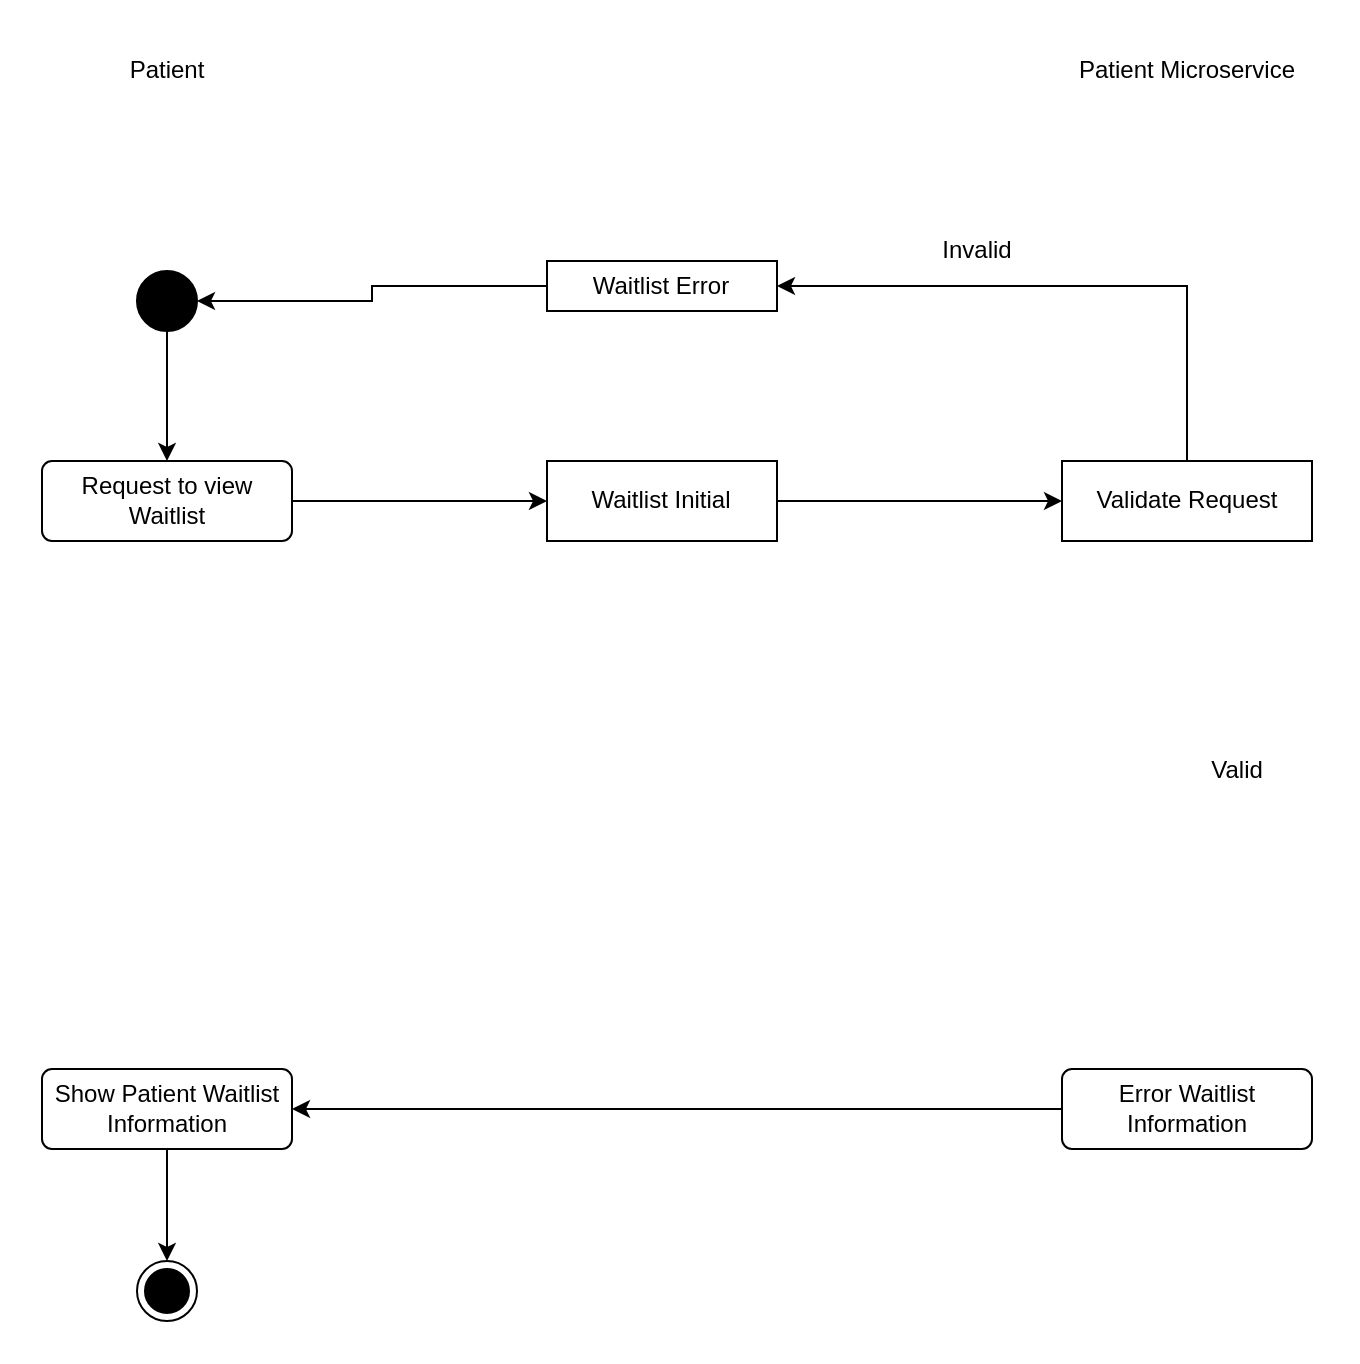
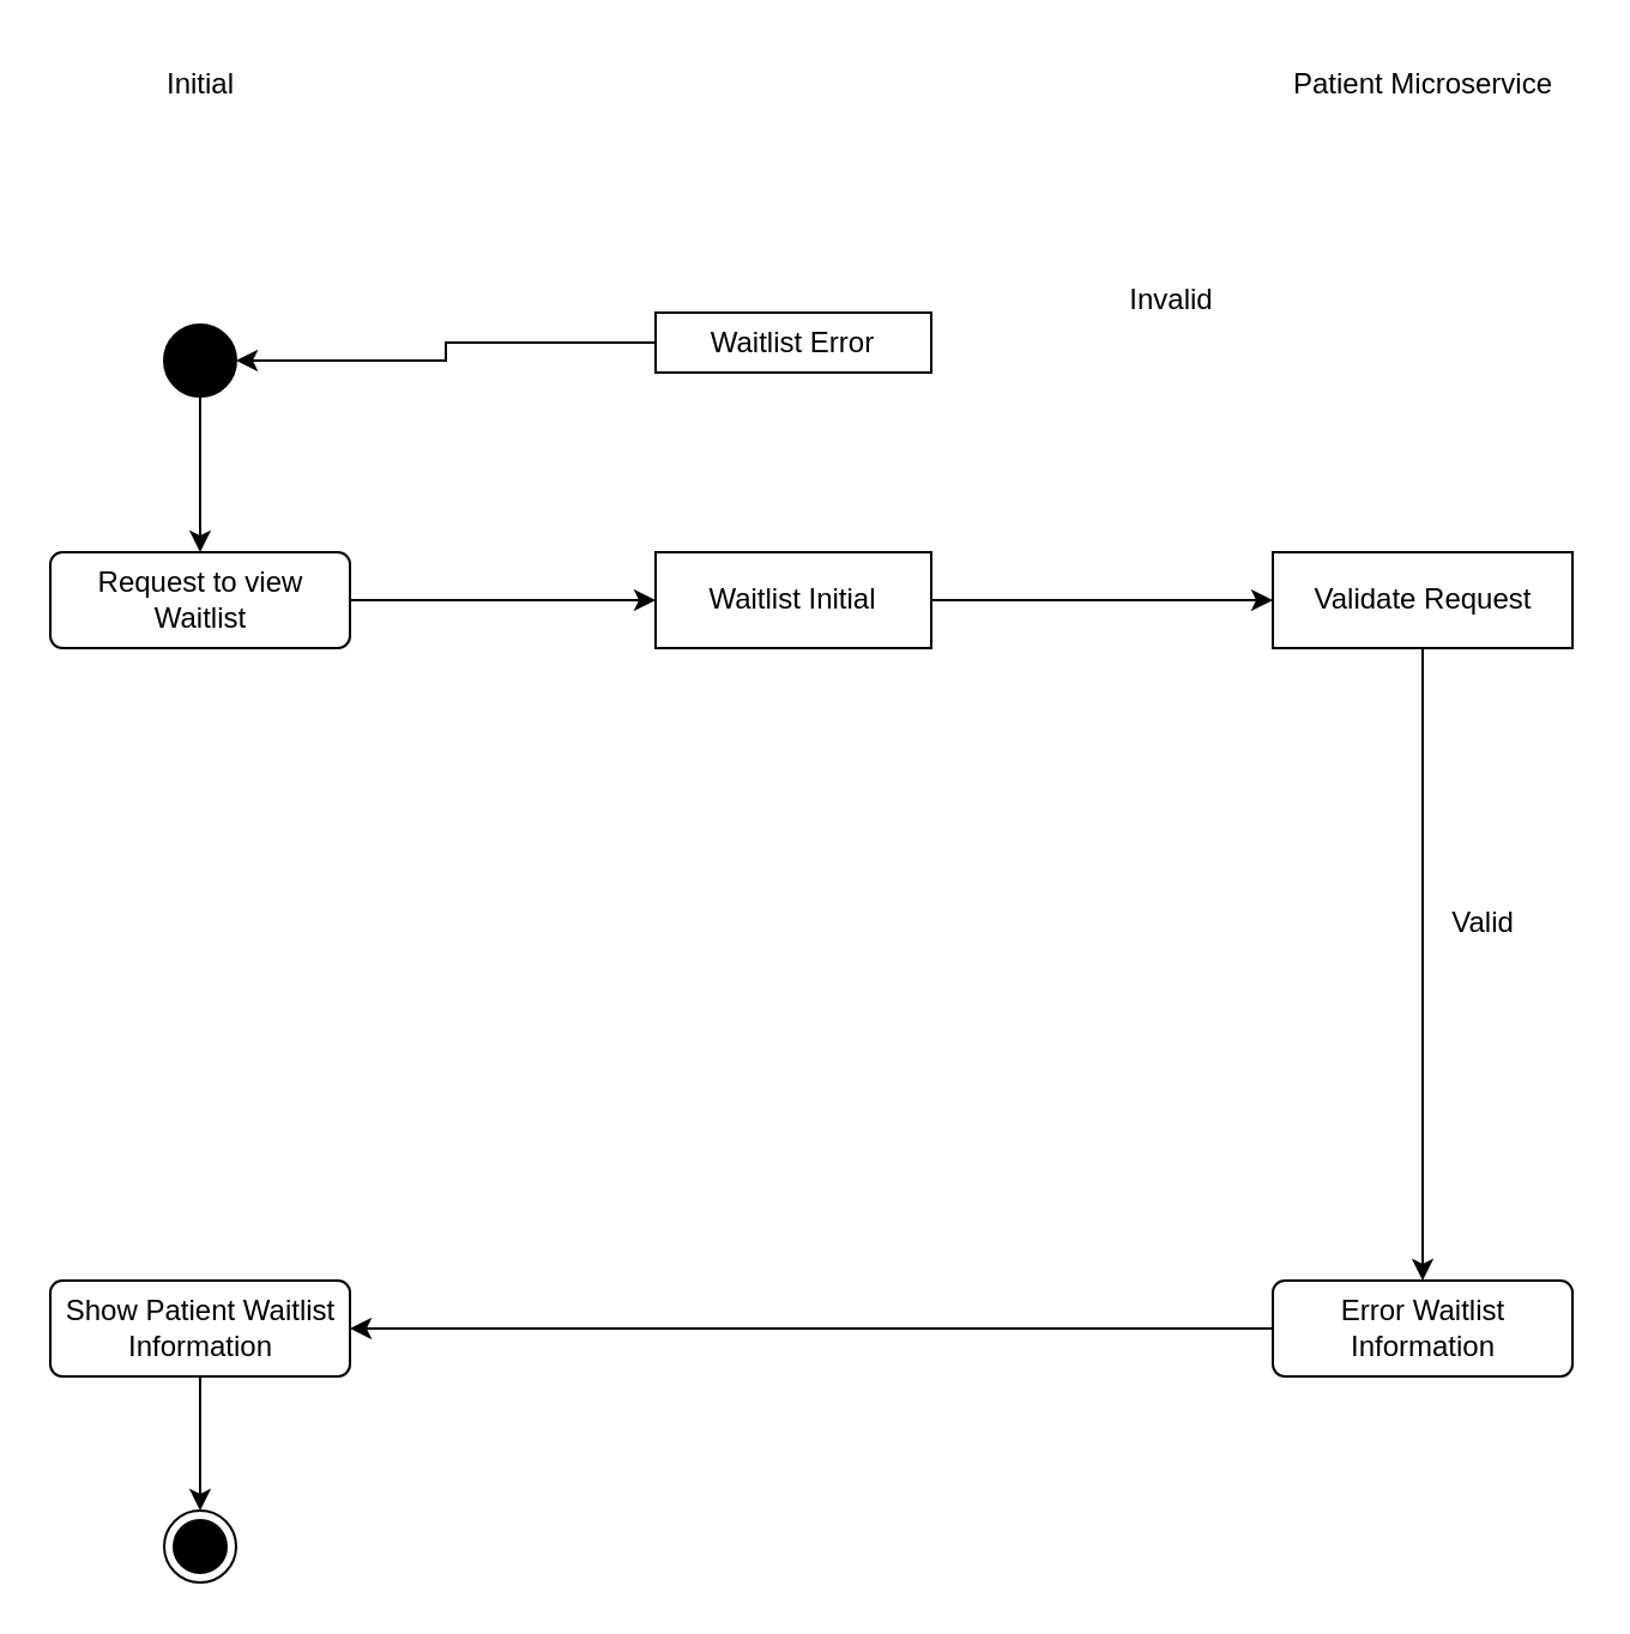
  <mxCell id="0" />
  <mxCell id="1" parent="0" />
- <mxCell id="2" value="Patient&lt;br&gt;" style="text;html=1;align=center;verticalAlign=middle;resizable=0;points=[];autosize=1;strokeColor=none;fillColor=none;" vertex="1" parent="1"><mxGeometry x="53" y="20" width="60" height="30" as="geometry" /></mxCell>
+ <mxCell id="2" value="Initial&lt;br&gt;" style="text;html=1;align=center;verticalAlign=middle;resizable=0;points=[];autosize=1;strokeColor=none;fillColor=none;" vertex="1" parent="1"><mxGeometry x="53" y="20" width="60" height="30" as="geometry" /></mxCell>
  <mxCell id="3" value="Patient Microservice" style="text;html=1;align=center;verticalAlign=middle;resizable=0;points=[];autosize=1;strokeColor=none;fillColor=none;" vertex="1" parent="1"><mxGeometry x="528" y="20" width="130" height="30" as="geometry" /></mxCell>
  <mxCell id="4" style="edgeStyle=orthogonalEdgeStyle;rounded=0;orthogonalLoop=1;jettySize=auto;html=1;entryX=0.5;entryY=0;entryDx=0;entryDy=0;" edge="1" parent="1" source="5" target="7"><mxGeometry relative="1" as="geometry" /></mxCell>
  <mxCell id="5" value="" style="ellipse;fillColor=strokeColor;html=1;" vertex="1" parent="1"><mxGeometry x="68" y="135" width="30" height="30" as="geometry" /></mxCell>
  <mxCell id="6" style="edgeStyle=orthogonalEdgeStyle;rounded=0;orthogonalLoop=1;jettySize=auto;html=1;entryX=0;entryY=0.5;entryDx=0;entryDy=0;" edge="1" parent="1" source="17" target="10"><mxGeometry relative="1" as="geometry" /></mxCell>
  <mxCell id="7" value="Request to view Waitlist" style="html=1;align=center;verticalAlign=middle;rounded=1;absoluteArcSize=1;arcSize=10;dashed=0;whiteSpace=wrap;" vertex="1" parent="1"><mxGeometry x="20.5" y="230" width="125" height="40" as="geometry" /></mxCell>
- <mxCell id="9" style="edgeStyle=orthogonalEdgeStyle;rounded=0;orthogonalLoop=1;jettySize=auto;html=1;exitX=0.5;exitY=0;exitDx=0;exitDy=0;entryX=1;entryY=0.5;entryDx=0;entryDy=0;" edge="1" parent="1" source="10" target="19"><mxGeometry relative="1" as="geometry" /></mxCell>
+ <mxCell id="8" style="edgeStyle=orthogonalEdgeStyle;rounded=0;orthogonalLoop=1;jettySize=auto;html=1;entryX=0.5;entryY=0;entryDx=0;entryDy=0;" edge="1" parent="1" source="10" target="12"><mxGeometry relative="1" as="geometry" /></mxCell>
  <mxCell id="10" value="Validate Request" style="html=1;align=center;verticalAlign=middle;absoluteArcSize=1;arcSize=10;dashed=0;whiteSpace=wrap;rounded=0;" vertex="1" parent="1"><mxGeometry x="530.5" y="230" width="125" height="40" as="geometry" /></mxCell>
  <mxCell id="11" style="edgeStyle=orthogonalEdgeStyle;rounded=0;orthogonalLoop=1;jettySize=auto;html=1;entryX=1;entryY=0.5;entryDx=0;entryDy=0;" edge="1" parent="1" source="12" target="15"><mxGeometry relative="1" as="geometry" /></mxCell>
  <mxCell id="12" value="Error Waitlist Information" style="html=1;align=center;verticalAlign=middle;rounded=1;absoluteArcSize=1;arcSize=10;dashed=0;whiteSpace=wrap;" vertex="1" parent="1"><mxGeometry x="530.5" y="534" width="125" height="40" as="geometry" /></mxCell>
  <mxCell id="13" value="Valid" style="text;html=1;align=center;verticalAlign=middle;resizable=0;points=[];autosize=1;strokeColor=none;fillColor=none;" vertex="1" parent="1"><mxGeometry x="593" y="370" width="50" height="30" as="geometry" /></mxCell>
  <mxCell id="14" style="edgeStyle=orthogonalEdgeStyle;rounded=0;orthogonalLoop=1;jettySize=auto;html=1;entryX=0.5;entryY=0;entryDx=0;entryDy=0;" edge="1" parent="1" source="15" target="21"><mxGeometry relative="1" as="geometry" /></mxCell>
  <mxCell id="15" value="Show Patient Waitlist Information" style="html=1;align=center;verticalAlign=middle;rounded=1;absoluteArcSize=1;arcSize=10;dashed=0;whiteSpace=wrap;" vertex="1" parent="1"><mxGeometry x="20.5" y="534" width="125" height="40" as="geometry" /></mxCell>
  <mxCell id="16" value="" style="edgeStyle=orthogonalEdgeStyle;rounded=0;orthogonalLoop=1;jettySize=auto;html=1;entryX=0;entryY=0.5;entryDx=0;entryDy=0;" edge="1" parent="1" source="7" target="17"><mxGeometry relative="1" as="geometry"><mxPoint x="146" y="250" as="sourcePoint" /><mxPoint x="531" y="450" as="targetPoint" /></mxGeometry></mxCell>
  <mxCell id="17" value="Waitlist Initial" style="html=1;align=center;verticalAlign=middle;rounded=0;absoluteArcSize=1;arcSize=10;dashed=0;whiteSpace=wrap;" vertex="1" parent="1"><mxGeometry x="273" y="230" width="115" height="40" as="geometry" /></mxCell>
  <mxCell id="18" style="edgeStyle=orthogonalEdgeStyle;rounded=0;orthogonalLoop=1;jettySize=auto;html=1;entryX=1;entryY=0.5;entryDx=0;entryDy=0;" edge="1" parent="1" source="19" target="5"><mxGeometry relative="1" as="geometry" /></mxCell>
  <mxCell id="19" value="Waitlist Error" style="html=1;align=center;verticalAlign=middle;rounded=0;absoluteArcSize=1;arcSize=10;dashed=0;whiteSpace=wrap;" vertex="1" parent="1"><mxGeometry x="273" y="130" width="115" height="25" as="geometry" /></mxCell>
  <mxCell id="20" value="Invalid" style="text;html=1;align=center;verticalAlign=middle;resizable=0;points=[];autosize=1;strokeColor=none;fillColor=none;" vertex="1" parent="1"><mxGeometry x="458" y="110" width="60" height="30" as="geometry" /></mxCell>
  <mxCell id="21" value="" style="ellipse;html=1;shape=endState;fillColor=strokeColor;" vertex="1" parent="1"><mxGeometry x="68" y="630" width="30" height="30" as="geometry" /></mxCell>
